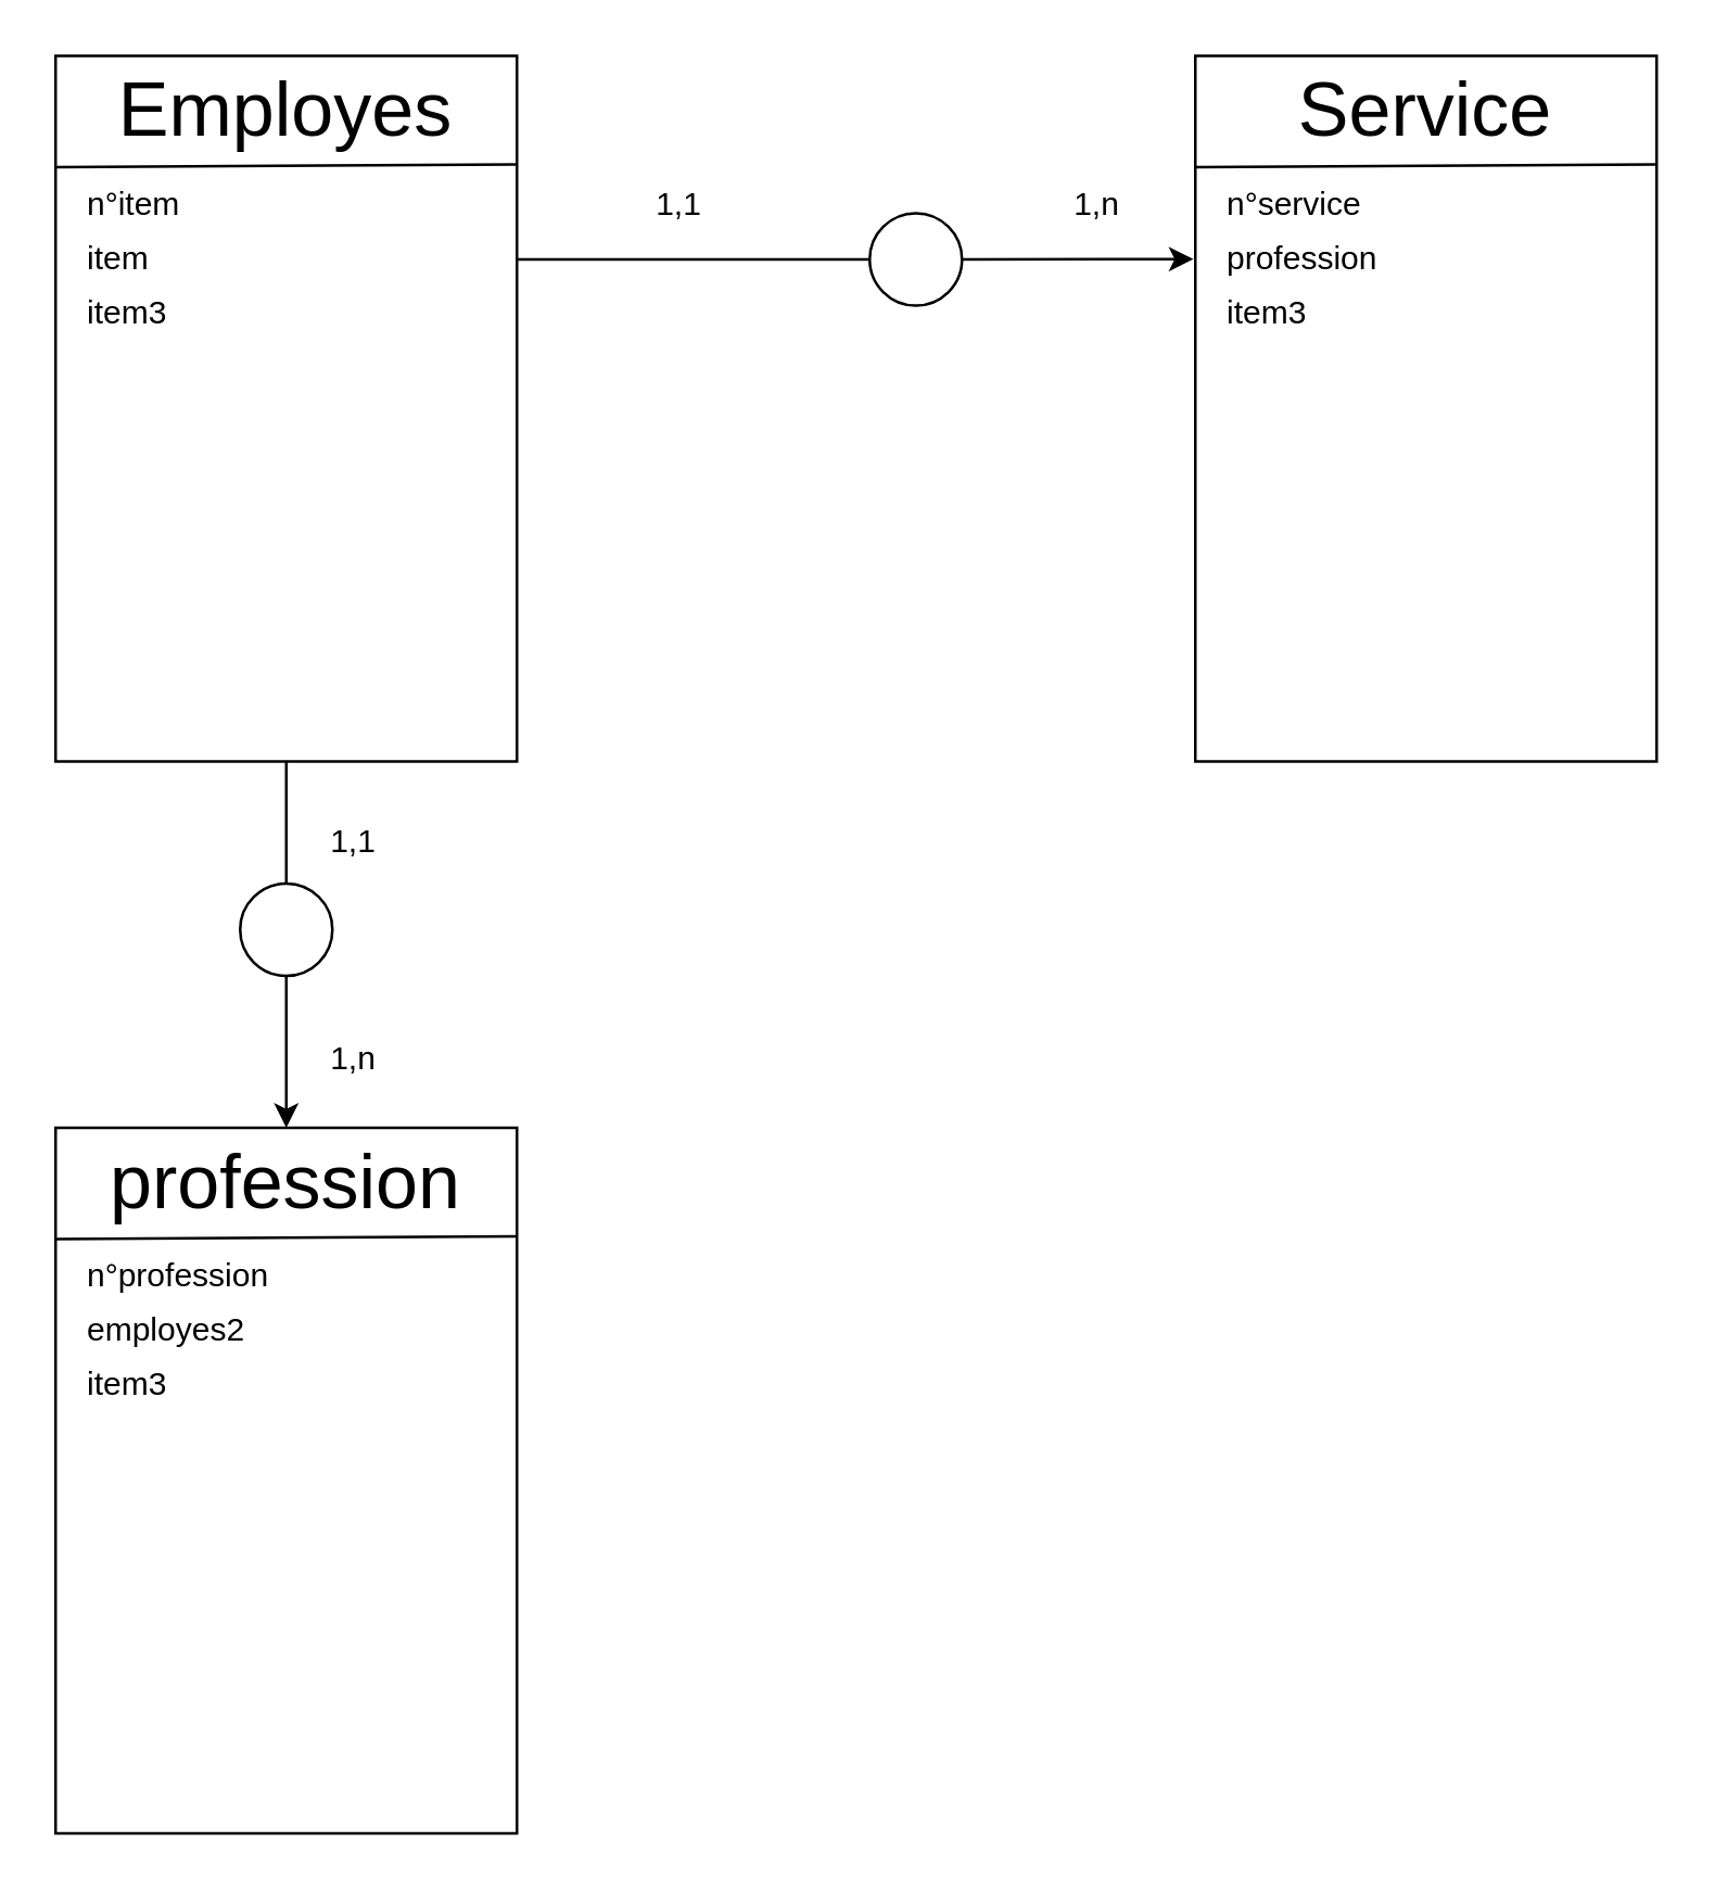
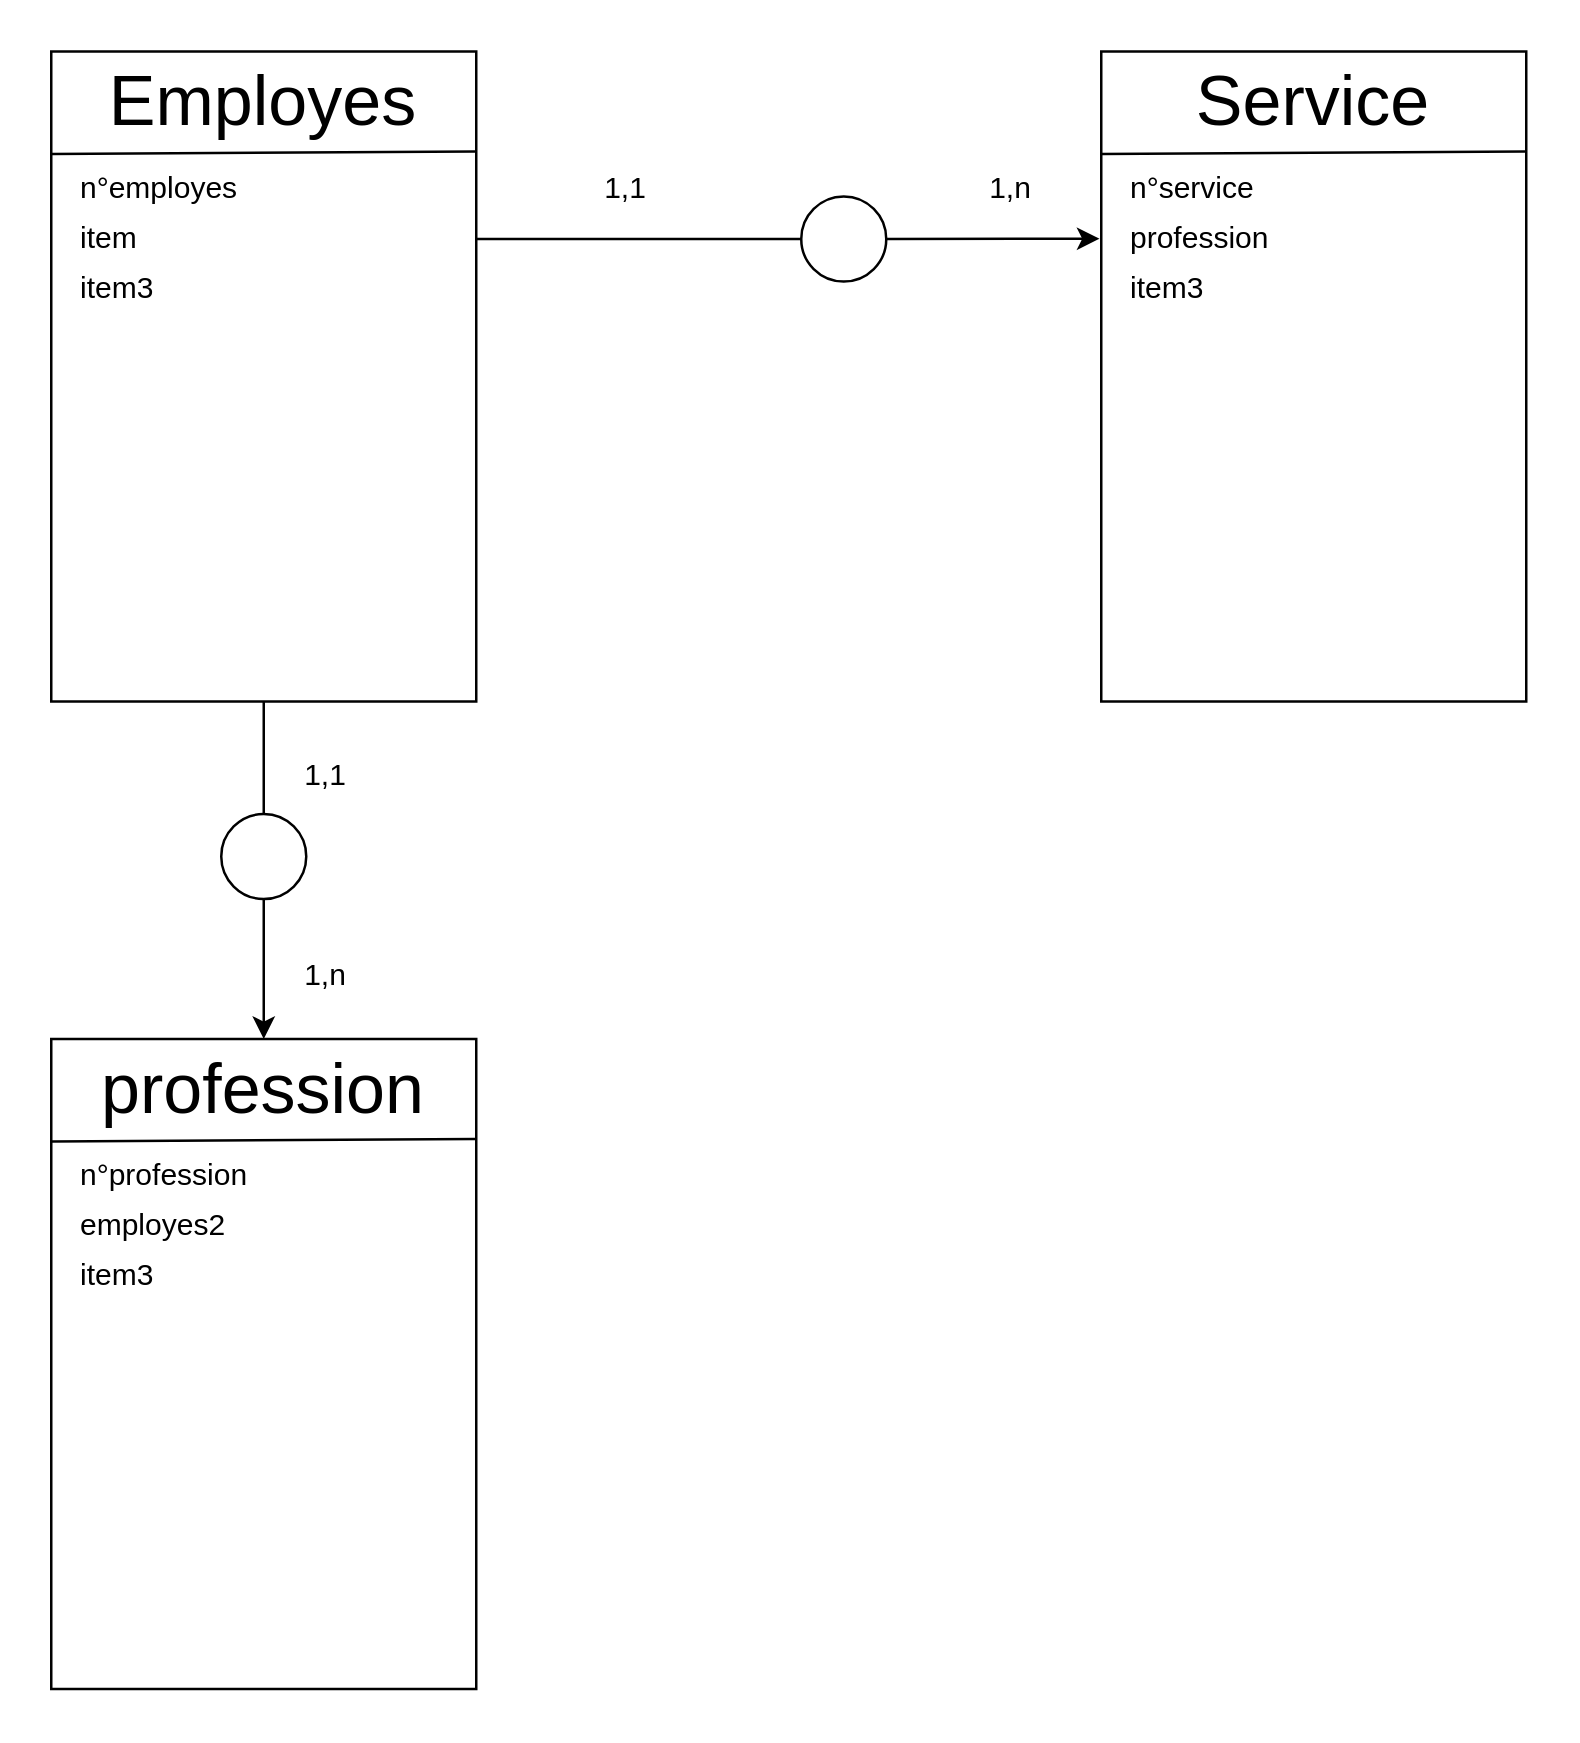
  <mxCell id="0" />
  <mxCell id="1" parent="0" />
  <mxCell id="2" value="" style="rounded=0;whiteSpace=wrap;html=1;" vertex="1" parent="1"><mxGeometry x="20" y="20" width="170" height="260" as="geometry" /></mxCell>
  <mxCell id="3" value="" style="endArrow=none;html=1;rounded=0;" edge="1" parent="1"><mxGeometry width="50" height="50" relative="1" as="geometry"><mxPoint x="20" y="61" as="sourcePoint" /><mxPoint x="190" y="60" as="targetPoint" /></mxGeometry></mxCell>
  <mxCell id="4" value="Employes" style="text;html=1;strokeColor=none;fillColor=none;align=center;verticalAlign=middle;whiteSpace=wrap;rounded=0;fontSize=28;" vertex="1" parent="1"><mxGeometry x="20" y="20" width="170" height="40" as="geometry" /></mxCell>
  <mxCell id="5" value="" style="rounded=0;whiteSpace=wrap;html=1;" vertex="1" parent="1"><mxGeometry x="440" y="20" width="170" height="260" as="geometry" /></mxCell>
  <mxCell id="6" value="" style="endArrow=none;html=1;rounded=0;" edge="1" parent="1"><mxGeometry width="50" height="50" relative="1" as="geometry"><mxPoint x="440" y="61" as="sourcePoint" /><mxPoint x="610" y="60" as="targetPoint" /></mxGeometry></mxCell>
  <mxCell id="7" value="Service" style="text;html=1;strokeColor=none;fillColor=none;align=center;verticalAlign=middle;whiteSpace=wrap;rounded=0;fontSize=28;" vertex="1" parent="1"><mxGeometry x="440" y="20" width="170" height="40" as="geometry" /></mxCell>
- <mxCell id="8" value="n°item" style="text;html=1;strokeColor=none;fillColor=none;align=left;verticalAlign=middle;whiteSpace=wrap;rounded=0;" vertex="1" parent="1"><mxGeometry x="30" y="60" width="160" height="30" as="geometry" /></mxCell>
+ <mxCell id="8" value="n°employes" style="text;html=1;strokeColor=none;fillColor=none;align=left;verticalAlign=middle;whiteSpace=wrap;rounded=0;" vertex="1" parent="1"><mxGeometry x="30" y="60" width="160" height="30" as="geometry" /></mxCell>
  <mxCell id="9" value="item" style="text;html=1;strokeColor=none;fillColor=none;align=left;verticalAlign=middle;whiteSpace=wrap;rounded=0;" vertex="1" parent="1"><mxGeometry x="30" y="80" width="160" height="30" as="geometry" /></mxCell>
  <mxCell id="10" value="item3" style="text;html=1;strokeColor=none;fillColor=none;align=left;verticalAlign=middle;whiteSpace=wrap;rounded=0;" vertex="1" parent="1"><mxGeometry x="30" y="100" width="160" height="30" as="geometry" /></mxCell>
  <mxCell id="11" value="" style="rounded=0;whiteSpace=wrap;html=1;" vertex="1" parent="1"><mxGeometry x="20" y="415" width="170" height="260" as="geometry" /></mxCell>
  <mxCell id="12" value="" style="endArrow=none;html=1;rounded=0;" edge="1" parent="1"><mxGeometry width="50" height="50" relative="1" as="geometry"><mxPoint x="20" y="456" as="sourcePoint" /><mxPoint x="190" y="455" as="targetPoint" /></mxGeometry></mxCell>
  <mxCell id="13" value="profession" style="text;html=1;strokeColor=none;fillColor=none;align=center;verticalAlign=middle;whiteSpace=wrap;rounded=0;fontSize=28;" vertex="1" parent="1"><mxGeometry x="20" y="415" width="170" height="40" as="geometry" /></mxCell>
  <mxCell id="14" value="n°service" style="text;html=1;strokeColor=none;fillColor=none;align=left;verticalAlign=middle;whiteSpace=wrap;rounded=0;" vertex="1" parent="1"><mxGeometry x="450" y="60" width="160" height="30" as="geometry" /></mxCell>
  <mxCell id="15" value="n°profession" style="text;html=1;strokeColor=none;fillColor=none;align=left;verticalAlign=middle;whiteSpace=wrap;rounded=0;" vertex="1" parent="1"><mxGeometry x="30" y="455" width="160" height="30" as="geometry" /></mxCell>
  <mxCell id="16" value="profession" style="text;html=1;strokeColor=none;fillColor=none;align=left;verticalAlign=middle;whiteSpace=wrap;rounded=0;" vertex="1" parent="1"><mxGeometry x="450" y="80" width="160" height="30" as="geometry" /></mxCell>
  <mxCell id="17" value="item3" style="text;html=1;strokeColor=none;fillColor=none;align=left;verticalAlign=middle;whiteSpace=wrap;rounded=0;" vertex="1" parent="1"><mxGeometry x="450" y="100" width="160" height="30" as="geometry" /></mxCell>
  <mxCell id="18" value="employes2" style="text;html=1;strokeColor=none;fillColor=none;align=left;verticalAlign=middle;whiteSpace=wrap;rounded=0;" vertex="1" parent="1"><mxGeometry x="30" y="475" width="160" height="30" as="geometry" /></mxCell>
  <mxCell id="19" value="item3" style="text;html=1;strokeColor=none;fillColor=none;align=left;verticalAlign=middle;whiteSpace=wrap;rounded=0;" vertex="1" parent="1"><mxGeometry x="30" y="495" width="160" height="30" as="geometry" /></mxCell>
  <mxCell id="20" value="" style="endArrow=classic;html=1;rounded=0;entryX=0.5;entryY=0;entryDx=0;entryDy=0;exitX=0.5;exitY=1;exitDx=0;exitDy=0;" edge="1" parent="1" source="24" target="13"><mxGeometry width="50" height="50" relative="1" as="geometry"><mxPoint x="105" y="365" as="sourcePoint" /><mxPoint x="360" y="265" as="targetPoint" /></mxGeometry></mxCell>
  <mxCell id="21" value="" style="endArrow=classic;html=1;rounded=0;entryX=-0.004;entryY=0.288;entryDx=0;entryDy=0;entryPerimeter=0;exitX=1;exitY=0.5;exitDx=0;exitDy=0;" edge="1" parent="1" source="22" target="5"><mxGeometry width="50" height="50" relative="1" as="geometry"><mxPoint x="370" y="95" as="sourcePoint" /><mxPoint x="420" y="95" as="targetPoint" /></mxGeometry></mxCell>
  <mxCell id="22" value="" style="ellipse;whiteSpace=wrap;html=1;aspect=fixed;" vertex="1" parent="1"><mxGeometry x="320" y="78" width="34" height="34" as="geometry" /></mxCell>
  <mxCell id="23" value="" style="endArrow=none;html=1;rounded=0;exitX=0;exitY=0.5;exitDx=0;exitDy=0;entryX=1;entryY=0.5;entryDx=0;entryDy=0;" edge="1" parent="1" source="22" target="9"><mxGeometry width="50" height="50" relative="1" as="geometry"><mxPoint x="310" y="245" as="sourcePoint" /><mxPoint x="360" y="195" as="targetPoint" /></mxGeometry></mxCell>
  <mxCell id="24" value="" style="ellipse;whiteSpace=wrap;html=1;aspect=fixed;" vertex="1" parent="1"><mxGeometry x="88" y="325" width="34" height="34" as="geometry" /></mxCell>
  <mxCell id="25" value="" style="endArrow=none;html=1;rounded=0;exitX=0.5;exitY=0;exitDx=0;exitDy=0;entryX=0.5;entryY=1;entryDx=0;entryDy=0;" edge="1" parent="1" source="24" target="2"><mxGeometry width="50" height="50" relative="1" as="geometry"><mxPoint x="310" y="255" as="sourcePoint" /><mxPoint x="360" y="205" as="targetPoint" /></mxGeometry></mxCell>
  <mxCell id="26" value="1,1" style="text;html=1;strokeColor=none;fillColor=none;align=center;verticalAlign=middle;whiteSpace=wrap;rounded=0;" vertex="1" parent="1"><mxGeometry x="220" y="60" width="60" height="30" as="geometry" /></mxCell>
  <mxCell id="27" value="1,1" style="text;html=1;strokeColor=none;fillColor=none;align=center;verticalAlign=middle;whiteSpace=wrap;rounded=0;" vertex="1" parent="1"><mxGeometry x="100" y="295" width="60" height="30" as="geometry" /></mxCell>
  <mxCell id="28" value="1,n" style="text;html=1;strokeColor=none;fillColor=none;align=center;verticalAlign=middle;whiteSpace=wrap;rounded=0;" vertex="1" parent="1"><mxGeometry x="374" y="60" width="60" height="30" as="geometry" /></mxCell>
  <mxCell id="29" value="1,n" style="text;html=1;strokeColor=none;fillColor=none;align=center;verticalAlign=middle;whiteSpace=wrap;rounded=0;" vertex="1" parent="1"><mxGeometry x="100" y="375" width="60" height="30" as="geometry" /></mxCell>
